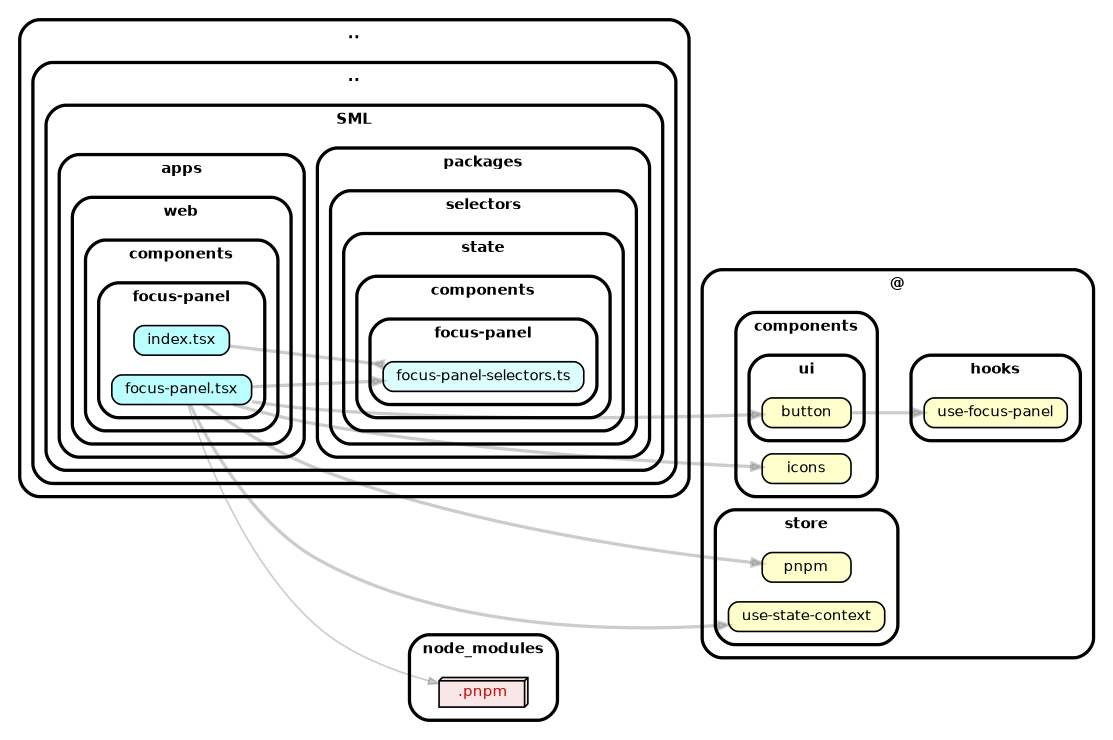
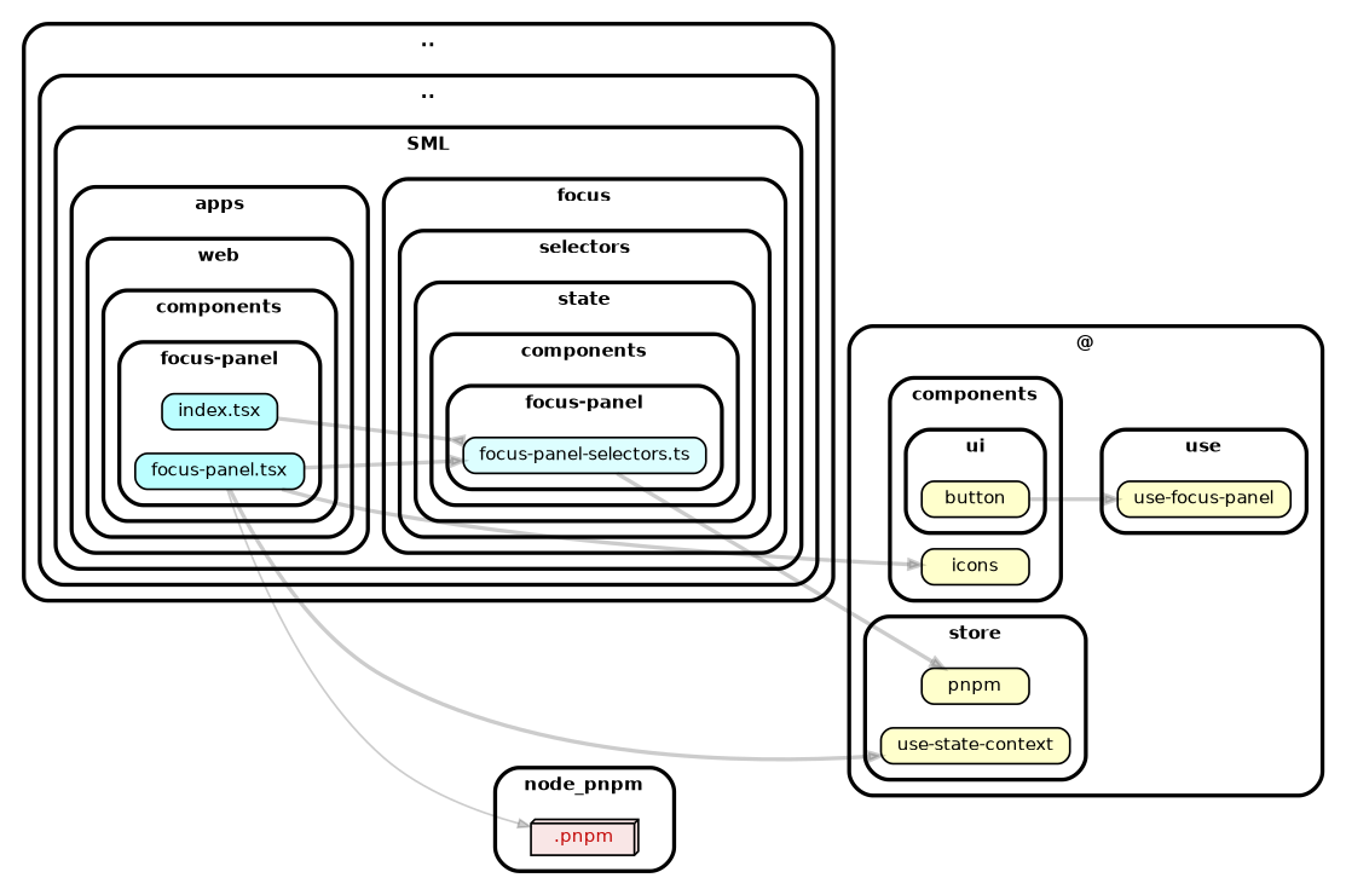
  strict digraph {
    compound=true
    fillcolor="#ffffff"
    fontname="Helvetica-bold"
    fontsize=9
    nodesep=0.16
    rankdir=LR
    ranksep=0.18
    splines=true
    style="rounded,bold,filled"
    node [color=black fillcolor="#ffffcc" fontcolor=black fontname=Helvetica fontsize=9 shape=box style="rounded, filled"]
    edge [arrowhead=normal arrowsize=0.6 color="#00000033" fontname=Helvetica fontsize=9 penwidth=2.0]
    n1 [fillcolor="#bbfeff" height=0.2 label=<focus-panel.tsx>]
    n2 [fillcolor="#bbfeff" height=0.2 label=<index.tsx>]
    n3 [fillcolor="#ddfeff" height=0.2 label=<focus-panel-selectors.ts>]
    n4 [height=0.2 label=<button>]
    n5 [height=0.2 label=<icons>]
    n6 [height=0.2 label=<use-focus-panel>]
    n7 [height=0.2 label=pnpm]
    n8 [height=0.2 label=<use-state-context>]
    n9 [fillcolor="#c40b0a1a" fontcolor="#c40b0a" height=0.2 label=<.pnpm> shape=box3d]
    subgraph cluster_1 {
      label=".."
      subgraph cluster_2 {
        label=".."
        subgraph cluster_3 {
          label=SML
          subgraph cluster_4 {
            label=apps
            subgraph cluster_5 {
              label=web
              subgraph cluster_6 {
                label=components
                subgraph cluster_7 {
                  label="focus-panel"
                  n1
                  n2
                }
              }
            }
          }
          subgraph cluster_8 {
-           label=packages
+           label=focus
            subgraph cluster_9 {
              label=selectors
              subgraph cluster_10 {
                label=state
                subgraph cluster_11 {
                  label=components
                  subgraph cluster_12 {
                    label="focus-panel"
                    n3
                  }
                }
              }
            }
          }
        }
      }
    }
    subgraph cluster_13 {
      label="@"
      subgraph cluster_14 {
        label=components
        n5
        subgraph cluster_15 {
          label=ui
          n4
        }
      }
      subgraph cluster_16 {
-       label=hooks
+       label=use
        n6
      }
      subgraph cluster_17 {
        label=store
        n7
        n8
      }
    }
    subgraph cluster_18 {
-     label=node_modules
+     label=node_pnpm
      n9
    }
    n1 -> n3
-   n1 -> n4
    n1 -> n5
-   n1 -> n7
+   n3 -> n7
    n1 -> n8
    n1 -> n9 [penwidth=1.0]
    n2 -> n3 [arrowhead=inv]
    n4 -> n6
  }
